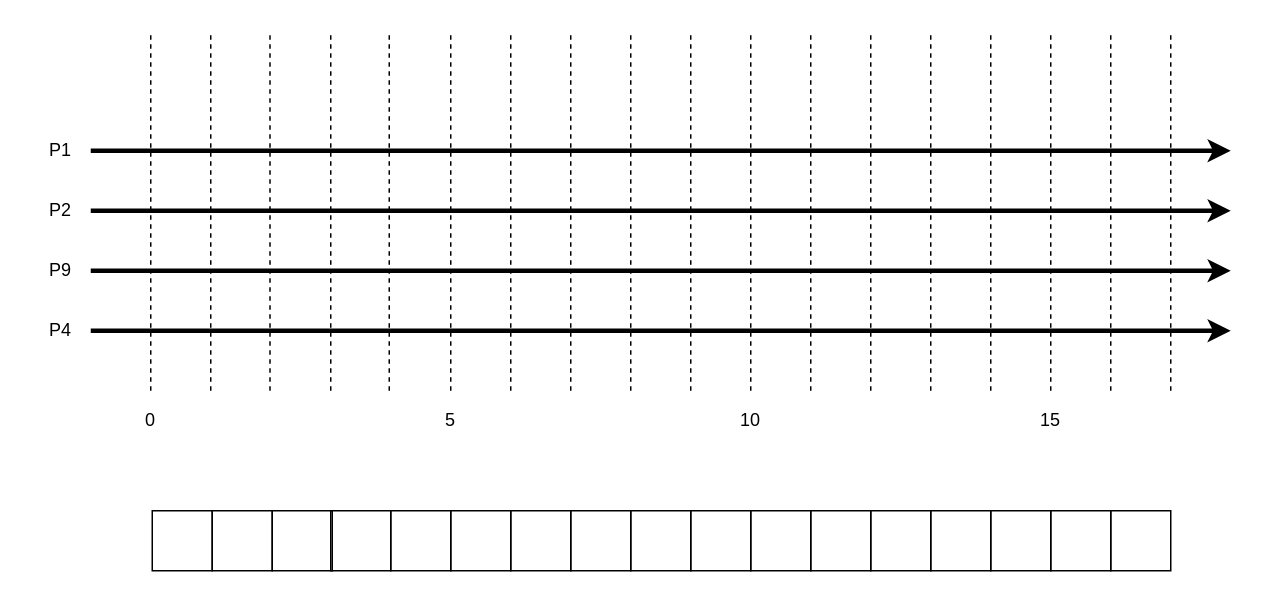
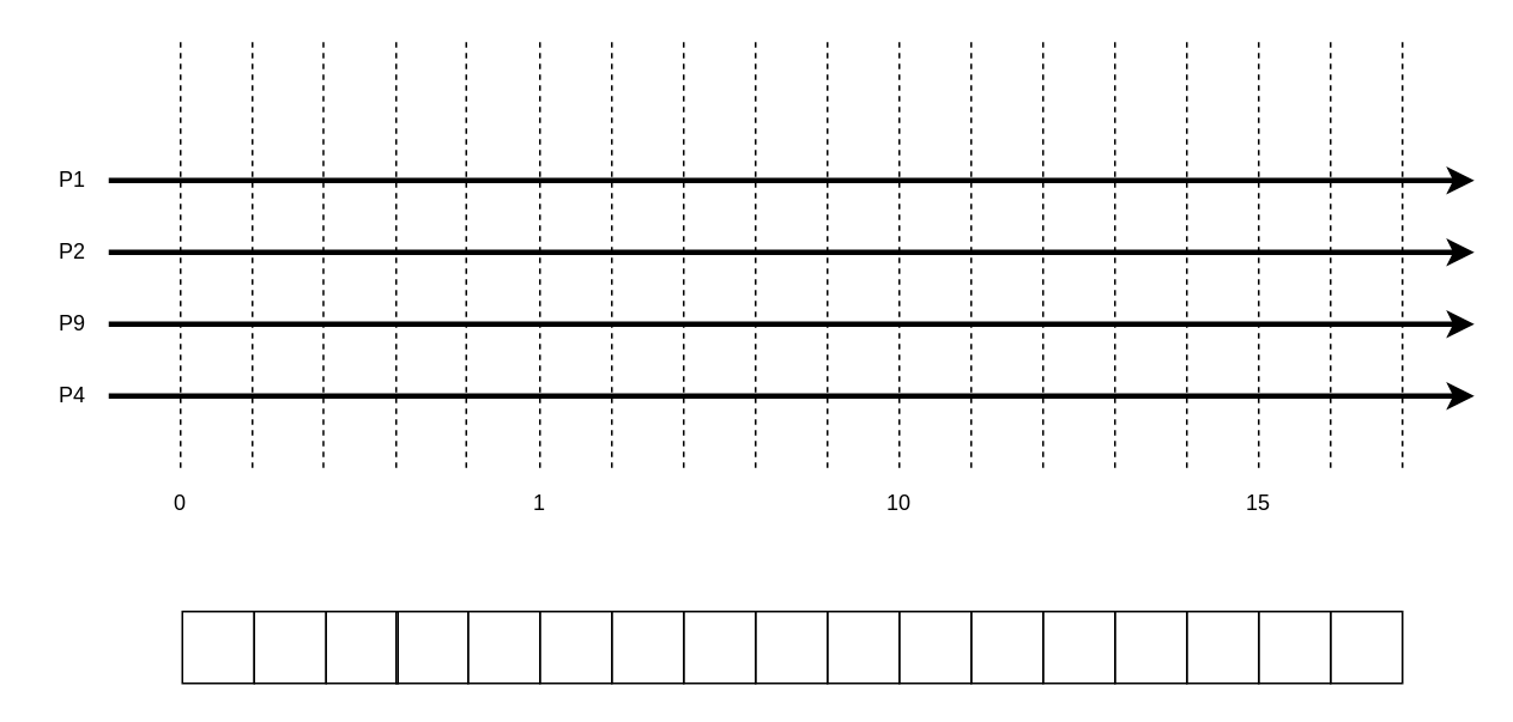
  <mxCell id="0" />
  <mxCell id="1" parent="0" />
  <mxCell id="2" value="" style="endArrow=classic;html=1;strokeWidth=3;" parent="1" edge="1"><mxGeometry width="50" height="50" relative="1" as="geometry"><mxPoint x="60" y="180" as="sourcePoint" /><mxPoint x="820" y="180" as="targetPoint" /></mxGeometry></mxCell>
  <mxCell id="3" value="" style="endArrow=none;dashed=1;html=1;" parent="1" edge="1"><mxGeometry width="50" height="50" relative="1" as="geometry"><mxPoint x="100" y="260" as="sourcePoint" /><mxPoint x="100" y="20" as="targetPoint" /></mxGeometry></mxCell>
  <mxCell id="4" value="" style="endArrow=none;dashed=1;html=1;" parent="1" edge="1"><mxGeometry width="50" height="50" relative="1" as="geometry"><mxPoint x="140" y="260" as="sourcePoint" /><mxPoint x="140" y="20" as="targetPoint" /></mxGeometry></mxCell>
  <mxCell id="5" value="" style="endArrow=none;dashed=1;html=1;" parent="1" edge="1"><mxGeometry width="50" height="50" relative="1" as="geometry"><mxPoint x="179.5" y="260" as="sourcePoint" /><mxPoint x="179.5" y="20" as="targetPoint" /></mxGeometry></mxCell>
  <mxCell id="6" value="" style="endArrow=none;dashed=1;html=1;" parent="1" edge="1"><mxGeometry width="50" height="50" relative="1" as="geometry"><mxPoint x="220" y="260" as="sourcePoint" /><mxPoint x="220" y="20" as="targetPoint" /></mxGeometry></mxCell>
  <mxCell id="7" value="" style="endArrow=none;dashed=1;html=1;" parent="1" edge="1"><mxGeometry width="50" height="50" relative="1" as="geometry"><mxPoint x="259" y="260" as="sourcePoint" /><mxPoint x="259" y="20" as="targetPoint" /></mxGeometry></mxCell>
  <mxCell id="8" value="" style="endArrow=none;dashed=1;html=1;" parent="1" edge="1"><mxGeometry width="50" height="50" relative="1" as="geometry"><mxPoint x="300" y="260" as="sourcePoint" /><mxPoint x="300" y="20" as="targetPoint" /></mxGeometry></mxCell>
  <mxCell id="9" value="" style="endArrow=none;dashed=1;html=1;" parent="1" edge="1"><mxGeometry width="50" height="50" relative="1" as="geometry"><mxPoint x="340" y="260" as="sourcePoint" /><mxPoint x="340" y="20" as="targetPoint" /></mxGeometry></mxCell>
  <mxCell id="10" value="" style="endArrow=none;dashed=1;html=1;" parent="1" edge="1"><mxGeometry width="50" height="50" relative="1" as="geometry"><mxPoint x="380" y="260" as="sourcePoint" /><mxPoint x="380" y="20" as="targetPoint" /></mxGeometry></mxCell>
  <mxCell id="11" value="" style="endArrow=none;dashed=1;html=1;" parent="1" edge="1"><mxGeometry width="50" height="50" relative="1" as="geometry"><mxPoint x="420" y="260" as="sourcePoint" /><mxPoint x="420" y="20" as="targetPoint" /></mxGeometry></mxCell>
  <mxCell id="12" value="" style="endArrow=none;dashed=1;html=1;" parent="1" edge="1"><mxGeometry width="50" height="50" relative="1" as="geometry"><mxPoint x="460" y="260" as="sourcePoint" /><mxPoint x="460" y="20" as="targetPoint" /></mxGeometry></mxCell>
  <mxCell id="13" value="" style="endArrow=none;dashed=1;html=1;" parent="1" edge="1"><mxGeometry width="50" height="50" relative="1" as="geometry"><mxPoint x="500" y="260" as="sourcePoint" /><mxPoint x="500" y="20" as="targetPoint" /></mxGeometry></mxCell>
  <mxCell id="14" value="" style="endArrow=none;dashed=1;html=1;" parent="1" edge="1"><mxGeometry width="50" height="50" relative="1" as="geometry"><mxPoint x="540" y="260" as="sourcePoint" /><mxPoint x="540" y="20" as="targetPoint" /></mxGeometry></mxCell>
  <mxCell id="15" value="" style="endArrow=none;dashed=1;html=1;" parent="1" edge="1"><mxGeometry width="50" height="50" relative="1" as="geometry"><mxPoint x="580" y="260" as="sourcePoint" /><mxPoint x="580" y="20" as="targetPoint" /></mxGeometry></mxCell>
  <mxCell id="16" value="" style="endArrow=none;dashed=1;html=1;" parent="1" edge="1"><mxGeometry width="50" height="50" relative="1" as="geometry"><mxPoint x="620" y="260" as="sourcePoint" /><mxPoint x="620" y="20" as="targetPoint" /></mxGeometry></mxCell>
  <mxCell id="17" value="" style="endArrow=none;dashed=1;html=1;" parent="1" edge="1"><mxGeometry width="50" height="50" relative="1" as="geometry"><mxPoint x="660" y="260" as="sourcePoint" /><mxPoint x="660" y="20" as="targetPoint" /></mxGeometry></mxCell>
  <mxCell id="18" value="" style="endArrow=none;dashed=1;html=1;" parent="1" edge="1"><mxGeometry width="50" height="50" relative="1" as="geometry"><mxPoint x="700" y="260" as="sourcePoint" /><mxPoint x="700" y="20" as="targetPoint" /></mxGeometry></mxCell>
  <mxCell id="19" value="" style="endArrow=none;dashed=1;html=1;" parent="1" edge="1"><mxGeometry width="50" height="50" relative="1" as="geometry"><mxPoint x="740" y="260" as="sourcePoint" /><mxPoint x="740" y="20" as="targetPoint" /></mxGeometry></mxCell>
  <mxCell id="20" value="" style="endArrow=none;dashed=1;html=1;" parent="1" edge="1"><mxGeometry width="50" height="50" relative="1" as="geometry"><mxPoint x="780" y="260" as="sourcePoint" /><mxPoint x="780" y="20" as="targetPoint" /></mxGeometry></mxCell>
  <mxCell id="21" value="" style="endArrow=classic;html=1;strokeWidth=3;" parent="1" edge="1"><mxGeometry width="50" height="50" relative="1" as="geometry"><mxPoint x="60" y="140" as="sourcePoint" /><mxPoint x="820" y="140" as="targetPoint" /></mxGeometry></mxCell>
  <mxCell id="22" value="" style="endArrow=classic;html=1;strokeWidth=3;" parent="1" edge="1"><mxGeometry width="50" height="50" relative="1" as="geometry"><mxPoint x="60" y="100" as="sourcePoint" /><mxPoint x="820" y="100" as="targetPoint" /></mxGeometry></mxCell>
  <mxCell id="23" value="0" style="text;html=1;strokeColor=none;fillColor=none;align=center;verticalAlign=middle;whiteSpace=wrap;rounded=0;" parent="1" vertex="1"><mxGeometry x="80" y="270" width="40" height="20" as="geometry" /></mxCell>
- <mxCell id="24" value="5" style="text;html=1;strokeColor=none;fillColor=none;align=center;verticalAlign=middle;whiteSpace=wrap;rounded=0;" parent="1" vertex="1"><mxGeometry x="280" y="270" width="40" height="20" as="geometry" /></mxCell>
+ <mxCell id="24" value="1" style="text;html=1;strokeColor=none;fillColor=none;align=center;verticalAlign=middle;whiteSpace=wrap;rounded=0;" parent="1" vertex="1"><mxGeometry x="280" y="270" width="40" height="20" as="geometry" /></mxCell>
  <mxCell id="25" value="10" style="text;html=1;strokeColor=none;fillColor=none;align=center;verticalAlign=middle;whiteSpace=wrap;rounded=0;" parent="1" vertex="1"><mxGeometry x="480" y="270" width="40" height="20" as="geometry" /></mxCell>
  <mxCell id="26" value="15" style="text;html=1;strokeColor=none;fillColor=none;align=center;verticalAlign=middle;whiteSpace=wrap;rounded=0;" parent="1" vertex="1"><mxGeometry x="680" y="270" width="40" height="20" as="geometry" /></mxCell>
  <mxCell id="27" value="P1" style="text;html=1;strokeColor=none;fillColor=none;align=center;verticalAlign=middle;whiteSpace=wrap;rounded=0;" parent="1" vertex="1"><mxGeometry y="90" width="40" height="20" as="geometry" x="20" /></mxCell>
  <mxCell id="28" value="P2" style="text;html=1;strokeColor=none;fillColor=none;align=center;verticalAlign=middle;whiteSpace=wrap;rounded=0;" parent="1" vertex="1"><mxGeometry y="130" width="40" height="20" as="geometry" x="20" /></mxCell>
  <mxCell id="29" value="P9" style="text;html=1;strokeColor=none;fillColor=none;align=center;verticalAlign=middle;whiteSpace=wrap;rounded=0;" parent="1" vertex="1"><mxGeometry y="170" width="40" height="20" as="geometry" x="20" /></mxCell>
  <mxCell id="30" value="" style="endArrow=classic;html=1;strokeWidth=3;" parent="1" edge="1"><mxGeometry width="50" height="50" relative="1" as="geometry"><mxPoint x="60" y="220" as="sourcePoint" /><mxPoint x="820" y="220" as="targetPoint" /></mxGeometry></mxCell>
  <mxCell id="31" value="P4" style="text;html=1;strokeColor=none;fillColor=none;align=center;verticalAlign=middle;whiteSpace=wrap;rounded=0;" parent="1" vertex="1"><mxGeometry y="210" width="40" height="20" as="geometry" x="20" /></mxCell>
  <mxCell id="32" value="" style="whiteSpace=wrap;html=1;aspect=fixed;fillColor=none;" vertex="1" parent="1"><mxGeometry x="101" y="340" width="40" height="40" as="geometry" /></mxCell>
  <mxCell id="33" value="" style="whiteSpace=wrap;html=1;aspect=fixed;fillColor=none;" vertex="1" parent="1"><mxGeometry x="141" y="340" width="40" height="40" as="geometry" /></mxCell>
  <mxCell id="34" value="" style="whiteSpace=wrap;html=1;aspect=fixed;fillColor=none;" vertex="1" parent="1"><mxGeometry x="181" y="340" width="40" height="40" as="geometry" /></mxCell>
  <mxCell id="35" value="" style="whiteSpace=wrap;html=1;aspect=fixed;fillColor=none;" vertex="1" parent="1"><mxGeometry x="220" y="340" width="40" height="40" as="geometry" /></mxCell>
  <mxCell id="36" value="" style="whiteSpace=wrap;html=1;aspect=fixed;fillColor=none;" vertex="1" parent="1"><mxGeometry x="260" y="340" width="40" height="40" as="geometry" /></mxCell>
  <mxCell id="37" value="" style="whiteSpace=wrap;html=1;aspect=fixed;fillColor=none;" vertex="1" parent="1"><mxGeometry x="300" y="340" width="40" height="40" as="geometry" /></mxCell>
  <mxCell id="38" value="" style="whiteSpace=wrap;html=1;aspect=fixed;fillColor=none;" vertex="1" parent="1"><mxGeometry x="340" y="340" width="40" height="40" as="geometry" /></mxCell>
  <mxCell id="39" value="" style="whiteSpace=wrap;html=1;aspect=fixed;fillColor=none;" vertex="1" parent="1"><mxGeometry x="380" y="340" width="40" height="40" as="geometry" /></mxCell>
  <mxCell id="40" value="" style="whiteSpace=wrap;html=1;aspect=fixed;fillColor=none;" vertex="1" parent="1"><mxGeometry x="420" y="340" width="40" height="40" as="geometry" /></mxCell>
  <mxCell id="41" value="" style="whiteSpace=wrap;html=1;aspect=fixed;fillColor=none;" vertex="1" parent="1"><mxGeometry x="460" y="340" width="40" height="40" as="geometry" /></mxCell>
  <mxCell id="42" value="" style="whiteSpace=wrap;html=1;aspect=fixed;fillColor=none;" vertex="1" parent="1"><mxGeometry x="500" y="340" width="40" height="40" as="geometry" /></mxCell>
  <mxCell id="43" value="" style="whiteSpace=wrap;html=1;aspect=fixed;fillColor=none;" vertex="1" parent="1"><mxGeometry x="540" y="340" width="40" height="40" as="geometry" /></mxCell>
  <mxCell id="44" value="" style="whiteSpace=wrap;html=1;aspect=fixed;fillColor=none;" vertex="1" parent="1"><mxGeometry x="580" y="340" width="40" height="40" as="geometry" /></mxCell>
  <mxCell id="45" value="" style="whiteSpace=wrap;html=1;aspect=fixed;fillColor=none;" vertex="1" parent="1"><mxGeometry x="620" y="340" width="40" height="40" as="geometry" /></mxCell>
  <mxCell id="46" value="" style="whiteSpace=wrap;html=1;aspect=fixed;fillColor=none;" vertex="1" parent="1"><mxGeometry x="660" y="340" width="40" height="40" as="geometry" /></mxCell>
  <mxCell id="47" value="" style="whiteSpace=wrap;html=1;aspect=fixed;fillColor=none;" vertex="1" parent="1"><mxGeometry x="700" y="340" width="40" height="40" as="geometry" /></mxCell>
  <mxCell id="48" value="" style="whiteSpace=wrap;html=1;aspect=fixed;fillColor=none;" vertex="1" parent="1"><mxGeometry x="740" y="340" width="40" height="40" as="geometry" /></mxCell>
